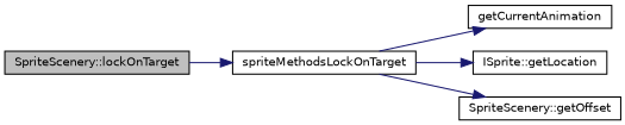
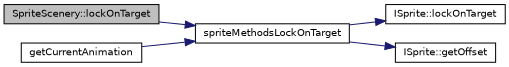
  digraph {
    rankdir=LR
    node [color=black fillcolor=white fontname=Helvetica fontsize=10 shape=record style=filled]
    edge [color=midnightblue fontname=Helvetica fontsize=10 labelfontname=Helvetica labelfontsize=10 style=solid]
    n1 [fillcolor=grey75 fontcolor=black height=0.2 label="SpriteScenery::lockOnTarget" width=0.4]
    n2 [height=0.2 label=spriteMethodsLockOnTarget width=0.4]
    n3 [height=0.2 label=getCurrentAnimation width=0.4]
-   n4 [height=0.2 label="ISprite::getLocation" width=0.4]
-   n5 [height=0.2 label="SpriteScenery::getOffset" width=0.4]
+   n4 [height=0.2 label="ISprite::lockOnTarget" width=0.4]
+   n5 [height=0.2 label="ISprite::getOffset" width=0.4]
    n1 -> n2
-   n2 -> n3
+   n3 -> n2
    n2 -> n4
    n2 -> n5
  }
